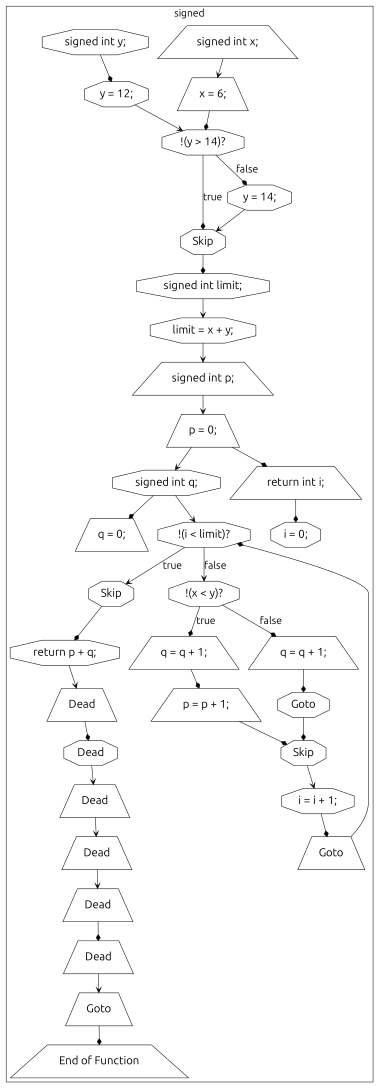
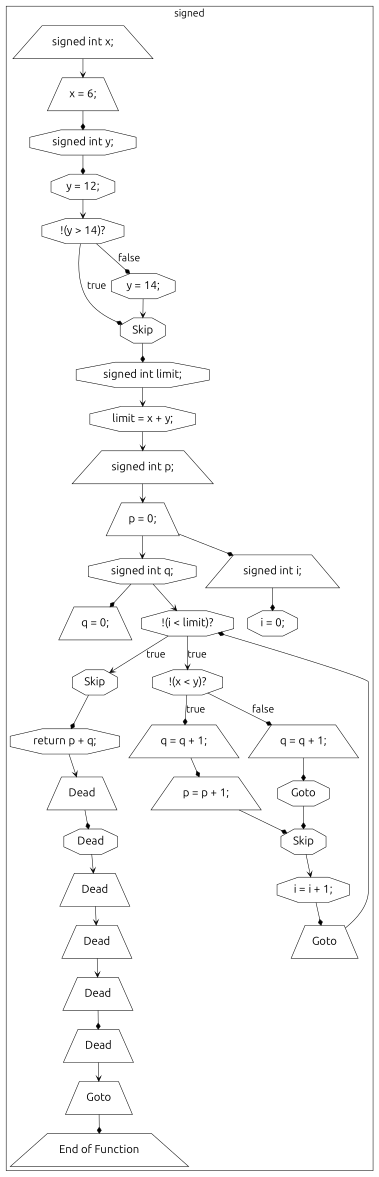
  digraph {
    color=black
    compound=true
    fontname=Ubuntu
    fontsize=20
    node [fontname=Ubuntu fontsize=22 shape=trapezium]
    edge [arrowhead=diamond fontname=Ubuntu]
    n1 [label="signed int x;"]
    n2 [label="x = 6;"]
    n3 [label="signed int y;" shape=octagon]
    n4 [label="y = 12;" shape=octagon]
    n5 [label="!(y \> 14)?" shape=octagon]
    n6 [label=Skip shape=octagon]
    n7 [label="y = 14;" shape=octagon]
    n8 [label="signed int limit;" shape=octagon]
    n9 [label="limit = x + y;" shape=octagon]
    n10 [label="signed int p;"]
    n11 [label="p = 0;"]
    n12 [label="signed int q;" shape=octagon]
    n13 [label="q = 0;"]
-   n14 [label="return int i;"]
+   n14 [label="signed int i;"]
    n15 [label="i = 0;" shape=octagon]
    n16 [label="!(i \< limit)?" shape=octagon]
    n17 [label=Skip shape=octagon]
    n18 [label="!(x \< y)?" shape=octagon]
    n19 [label="return p + q;" shape=octagon]
    n20 [label="q = q + 1;"]
    n21 [label="q = q + 1;"]
    n22 [label=Dead]
    n23 [label="p = p + 1;"]
    n24 [label=Goto shape=octagon]
    n25 [label=Dead shape=octagon]
    n26 [label=Skip shape=octagon]
    n27 [label=Dead]
    n28 [label="i = i + 1;" shape=octagon]
    n29 [label=Dead]
    n30 [label=Goto]
    n31 [label=Dead]
    n32 [label=Dead]
    n33 [label=Goto]
    n34 [label="End of Function"]
    subgraph cluster_1 {
      label=signed
      n1
      n2
      n3
      n4
      n5
      n6
      n7
      n8
      n9
      n10
      n11
      n12
      n13
      n14
      n15
      n16
      n17
      n18
      n19
      n20
      n21
      n22
      n23
      n24
      n25
      n26
      n27
      n28
      n29
      n30
      n31
      n32
      n33
      n34
    }
    n1 -> n2 [arrowhead=vee]
-   n2 -> n5
+   n2 -> n3
    n3 -> n4
    n4 -> n5 [arrowhead=vee]
    n5 -> n6 [fontsize=20 label=true]
    n5 -> n7 [fontsize=20 label=false]
    n6 -> n8
    n7 -> n6 [arrowhead=vee]
    n8 -> n9 [arrowhead=vee]
    n9 -> n10 [arrowhead=vee]
    n10 -> n11 [arrowhead=vee]
    n11 -> n12 [arrowhead=vee]
    n11 -> n14
    n12 -> n13
    n12 -> n16 [arrowhead=vee]
    n14 -> n15
    n16 -> n17 [arrowhead=vee fontsize=20 label=true]
-   n16 -> n18 [arrowhead=vee fontsize=20 label=false]
+   n16 -> n18 [arrowhead=vee fontsize=20 label=true]
    n17 -> n19
    n18 -> n20 [fontsize=20 label=true]
    n18 -> n21 [fontsize=20 label=false]
    n19 -> n22 [arrowhead=vee]
    n20 -> n23
    n21 -> n24
    n22 -> n25
    n23 -> n26
    n24 -> n26
    n25 -> n27 [arrowhead=vee]
    n26 -> n28 [arrowhead=vee]
    n27 -> n29 [arrowhead=vee]
    n28 -> n30
    n29 -> n31 [arrowhead=vee]
    n30 -> n16
    n31 -> n32
    n32 -> n33 [arrowhead=vee]
    n33 -> n34
  }
